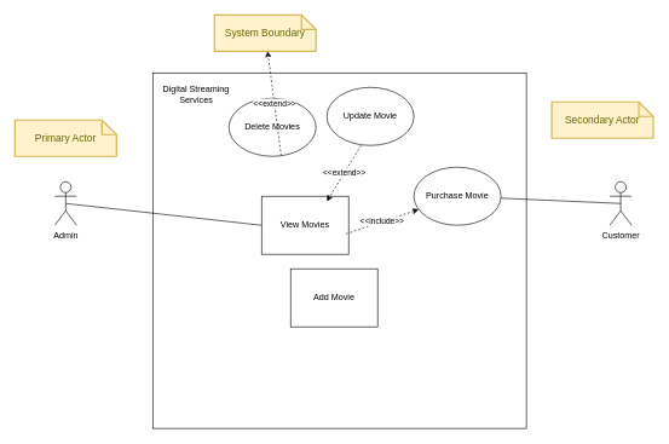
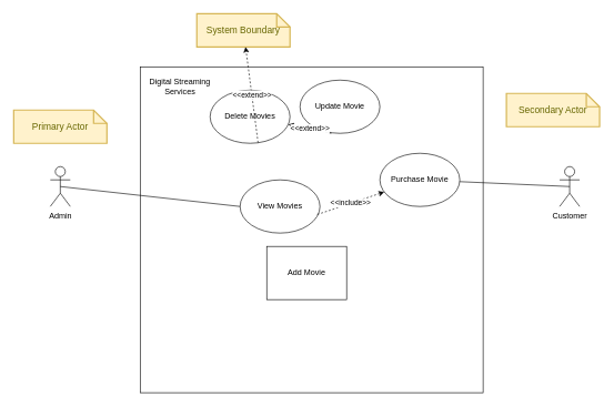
  <mxCell id="0" />
  <mxCell id="1" parent="0" />
  <mxCell id="2" value="" style="rounded=0;whiteSpace=wrap;html=1;align=left;" vertex="1" parent="1"><mxGeometry x="210" y="100" width="515" height="490" as="geometry" /></mxCell>
  <mxCell id="3" value="Digital Streaming Services" style="text;html=1;strokeColor=none;fillColor=none;align=center;verticalAlign=middle;whiteSpace=wrap;rounded=0;" vertex="1" parent="1"><mxGeometry x="215" y="120" width="110" height="20" as="geometry" /></mxCell>
  <mxCell id="4" value="System Boundary" style="shape=note;strokeWidth=2;fontSize=14;size=20;whiteSpace=wrap;html=1;fillColor=#fff2cc;strokeColor=#d6b656;fontColor=#666600;" vertex="1" parent="1"><mxGeometry x="295" y="20" width="140" height="50" as="geometry" /></mxCell>
  <mxCell id="5" value="Admin&lt;br&gt;" style="shape=umlActor;verticalLabelPosition=bottom;verticalAlign=top;html=1;" vertex="1" parent="1"><mxGeometry x="75" y="250" width="30" height="60" as="geometry" /></mxCell>
- <mxCell id="6" value="View Movies" style="whiteSpace=wrap;html=1;rounded=0;" vertex="1" parent="1"><mxGeometry x="360" y="270" width="120" height="80" as="geometry" /></mxCell>
+ <mxCell id="6" value="View Movies" style="ellipse;whiteSpace=wrap;html=1;" vertex="1" parent="1"><mxGeometry x="360" y="270" width="120" height="80" as="geometry" /></mxCell>
  <mxCell id="7" value="Update Movie" style="ellipse;whiteSpace=wrap;html=1;" vertex="1" parent="1"><mxGeometry x="450" y="120" width="120" height="80" as="geometry" /></mxCell>
  <mxCell id="8" value="Add Movie" style="whiteSpace=wrap;html=1;rounded=0;" vertex="1" parent="1"><mxGeometry x="400" y="370" width="120" height="80" as="geometry" /></mxCell>
- <mxCell id="9" value="&amp;lt;&amp;lt;extend&amp;gt;&amp;gt;" style="endArrow=classic;html=1;dashed=1;exitX=0.392;exitY=1;exitDx=0;exitDy=0;exitPerimeter=0;entryX=0.75;entryY=0.088;entryDx=0;entryDy=0;entryPerimeter=0;" edge="1" parent="1" source="7" target="6"><mxGeometry width="50" height="50" relative="1" as="geometry"><mxPoint x="110" y="300" as="sourcePoint" /><mxPoint x="449" y="270" as="targetPoint" /></mxGeometry></mxCell>
+ <mxCell id="9" value="&amp;lt;&amp;lt;extend&amp;gt;&amp;gt;" style="endArrow=classic;html=1;dashed=1;exitX=0.392;exitY=1;exitDx=0;exitDy=0;exitPerimeter=0;" edge="1" parent="1" source="7" target="10"><mxGeometry width="50" height="50" relative="1" as="geometry"><mxPoint x="110" y="300" as="sourcePoint" /><mxPoint x="449" y="270" as="targetPoint" /></mxGeometry></mxCell>
  <mxCell id="10" value="Delete Movies" style="ellipse;whiteSpace=wrap;html=1;" vertex="1" parent="1"><mxGeometry x="315" y="135" width="120" height="80" as="geometry" /></mxCell>
  <mxCell id="11" value="Primary Actor" style="shape=note;strokeWidth=2;fontSize=14;size=20;whiteSpace=wrap;html=1;fillColor=#fff2cc;strokeColor=#d6b656;fontColor=#666600;" vertex="1" parent="1"><mxGeometry x="20" y="165" width="140" height="50" as="geometry" /></mxCell>
  <mxCell id="12" value="" style="endArrow=none;html=1;entryX=0;entryY=0.5;entryDx=0;entryDy=0;exitX=0.5;exitY=0.5;exitDx=0;exitDy=0;exitPerimeter=0;" edge="1" parent="1" source="5" target="6"><mxGeometry width="50" height="50" relative="1" as="geometry"><mxPoint x="215" y="350" as="sourcePoint" /><mxPoint x="265" y="300" as="targetPoint" /></mxGeometry></mxCell>
  <mxCell id="13" value="&amp;lt;&amp;lt;extend&amp;gt;&amp;gt;" style="endArrow=classic;html=1;dashed=1;exitX=0.6;exitY=0.988;exitDx=0;exitDy=0;exitPerimeter=0;" edge="1" parent="1" source="10" target="4"><mxGeometry width="50" height="50" relative="1" as="geometry"><mxPoint x="516.725" y="189.522" as="sourcePoint" /><mxPoint x="422" y="205.04" as="targetPoint" /></mxGeometry></mxCell>
  <mxCell id="14" value="Customer" style="shape=umlActor;verticalLabelPosition=bottom;verticalAlign=top;html=1;" vertex="1" parent="1"><mxGeometry x="840" y="250" width="30" height="60" as="geometry" /></mxCell>
  <mxCell id="15" value="Purchase Movie" style="ellipse;whiteSpace=wrap;html=1;" vertex="1" parent="1"><mxGeometry x="570" y="230" width="120" height="80" as="geometry" /></mxCell>
  <mxCell id="16" value="&amp;lt;&amp;lt;include&amp;gt;&amp;gt;" style="endArrow=classic;html=1;dashed=1;exitX=0.967;exitY=0.65;exitDx=0;exitDy=0;exitPerimeter=0;" edge="1" parent="1" source="6" target="15"><mxGeometry width="50" height="50" relative="1" as="geometry"><mxPoint x="459.04" y="285.04" as="sourcePoint" /><mxPoint x="496.96" y="209.04" as="targetPoint" /></mxGeometry></mxCell>
  <mxCell id="17" value="" style="endArrow=none;html=1;entryX=0.5;entryY=0.5;entryDx=0;entryDy=0;entryPerimeter=0;" edge="1" parent="1" source="15" target="14"><mxGeometry width="50" height="50" relative="1" as="geometry"><mxPoint x="830" y="460" as="sourcePoint" /><mxPoint x="880" y="410" as="targetPoint" /></mxGeometry></mxCell>
  <mxCell id="18" value="Secondary Actor" style="shape=note;strokeWidth=2;fontSize=14;size=20;whiteSpace=wrap;html=1;fillColor=#fff2cc;strokeColor=#d6b656;fontColor=#666600;" vertex="1" parent="1"><mxGeometry x="760" y="140" width="140" height="50" as="geometry" /></mxCell>
